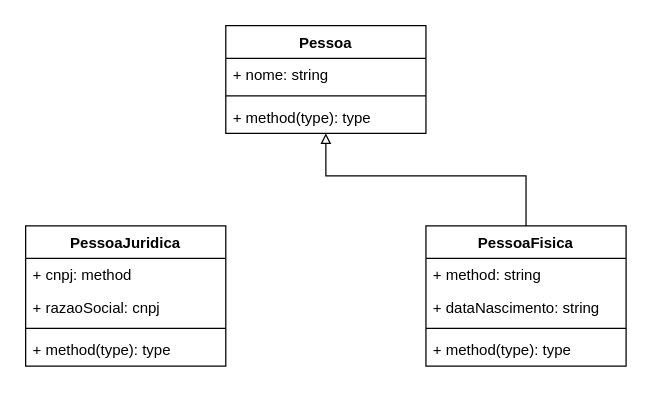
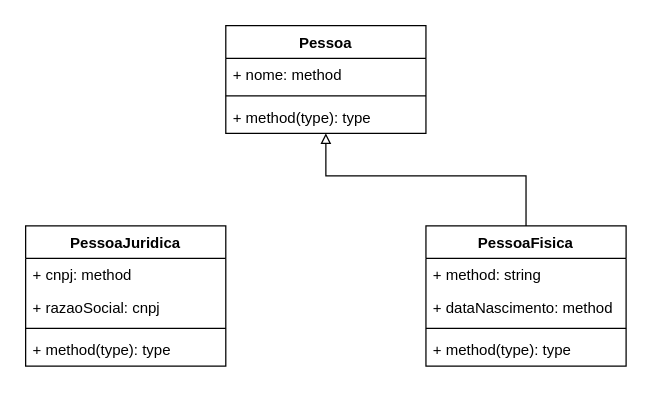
  <mxCell id="0" />
  <mxCell id="1" parent="0" />
  <mxCell id="2" value="Pessoa" style="swimlane;fontStyle=1;align=center;verticalAlign=top;childLayout=stackLayout;horizontal=1;startSize=26;horizontalStack=0;resizeParent=1;resizeParentMax=0;resizeLast=0;collapsible=1;marginBottom=0;" vertex="1" parent="1"><mxGeometry x="180" y="20" width="160" height="86" as="geometry" /></mxCell>
- <mxCell id="3" value="+ nome: string" style="text;strokeColor=none;fillColor=none;align=left;verticalAlign=top;spacingLeft=4;spacingRight=4;overflow=hidden;rotatable=0;points=[[0,0.5],[1,0.5]];portConstraint=eastwest;" vertex="1" parent="2"><mxGeometry y="26" width="160" height="26" as="geometry" /></mxCell>
+ <mxCell id="3" value="+ nome: method" style="text;strokeColor=none;fillColor=none;align=left;verticalAlign=top;spacingLeft=4;spacingRight=4;overflow=hidden;rotatable=0;points=[[0,0.5],[1,0.5]];portConstraint=eastwest;" vertex="1" parent="2"><mxGeometry y="26" width="160" height="26" as="geometry" /></mxCell>
  <mxCell id="4" value="" style="line;strokeWidth=1;fillColor=none;align=left;verticalAlign=middle;spacingTop=-1;spacingLeft=3;spacingRight=3;rotatable=0;labelPosition=right;points=[];portConstraint=eastwest;" vertex="1" parent="2"><mxGeometry y="52" width="160" height="8" as="geometry" /></mxCell>
  <mxCell id="5" value="+ method(type): type" style="text;strokeColor=none;fillColor=none;align=left;verticalAlign=top;spacingLeft=4;spacingRight=4;overflow=hidden;rotatable=0;points=[[0,0.5],[1,0.5]];portConstraint=eastwest;" vertex="1" parent="2"><mxGeometry y="60" width="160" height="26" as="geometry" /></mxCell>
  <mxCell id="6" value="PessoaFisica" style="swimlane;fontStyle=1;align=center;verticalAlign=top;childLayout=stackLayout;horizontal=1;startSize=26;horizontalStack=0;resizeParent=1;resizeParentMax=0;resizeLast=0;collapsible=1;marginBottom=0;" vertex="1" parent="1"><mxGeometry x="340" y="180" width="160" height="112" as="geometry" /></mxCell>
  <mxCell id="7" value="+ method: string" style="text;strokeColor=none;fillColor=none;align=left;verticalAlign=top;spacingLeft=4;spacingRight=4;overflow=hidden;rotatable=0;points=[[0,0.5],[1,0.5]];portConstraint=eastwest;" vertex="1" parent="6"><mxGeometry y="26" width="160" height="26" as="geometry" /></mxCell>
- <mxCell id="8" value="+ dataNascimento: string" style="text;strokeColor=none;fillColor=none;align=left;verticalAlign=top;spacingLeft=4;spacingRight=4;overflow=hidden;rotatable=0;points=[[0,0.5],[1,0.5]];portConstraint=eastwest;" vertex="1" parent="6"><mxGeometry y="52" width="160" height="26" as="geometry" /></mxCell>
+ <mxCell id="8" value="+ dataNascimento: method" style="text;strokeColor=none;fillColor=none;align=left;verticalAlign=top;spacingLeft=4;spacingRight=4;overflow=hidden;rotatable=0;points=[[0,0.5],[1,0.5]];portConstraint=eastwest;" vertex="1" parent="6"><mxGeometry y="52" width="160" height="26" as="geometry" /></mxCell>
  <mxCell id="9" value="" style="line;strokeWidth=1;fillColor=none;align=left;verticalAlign=middle;spacingTop=-1;spacingLeft=3;spacingRight=3;rotatable=0;labelPosition=right;points=[];portConstraint=eastwest;" vertex="1" parent="6"><mxGeometry y="78" width="160" height="8" as="geometry" /></mxCell>
  <mxCell id="10" value="+ method(type): type" style="text;strokeColor=none;fillColor=none;align=left;verticalAlign=top;spacingLeft=4;spacingRight=4;overflow=hidden;rotatable=0;points=[[0,0.5],[1,0.5]];portConstraint=eastwest;" vertex="1" parent="6"><mxGeometry y="86" width="160" height="26" as="geometry" /></mxCell>
  <mxCell id="11" value="PessoaJuridica&#10;" style="swimlane;fontStyle=1;align=center;verticalAlign=top;childLayout=stackLayout;horizontal=1;startSize=26;horizontalStack=0;resizeParent=1;resizeParentMax=0;resizeLast=0;collapsible=1;marginBottom=0;" vertex="1" parent="1"><mxGeometry x="20" y="180" width="160" height="112" as="geometry" /></mxCell>
  <mxCell id="12" value="+ cnpj: method" style="text;strokeColor=none;fillColor=none;align=left;verticalAlign=top;spacingLeft=4;spacingRight=4;overflow=hidden;rotatable=0;points=[[0,0.5],[1,0.5]];portConstraint=eastwest;" vertex="1" parent="11"><mxGeometry y="26" width="160" height="26" as="geometry" /></mxCell>
  <mxCell id="13" value="+ razaoSocial: cnpj" style="text;strokeColor=none;fillColor=none;align=left;verticalAlign=top;spacingLeft=4;spacingRight=4;overflow=hidden;rotatable=0;points=[[0,0.5],[1,0.5]];portConstraint=eastwest;" vertex="1" parent="11"><mxGeometry y="52" width="160" height="26" as="geometry" /></mxCell>
  <mxCell id="14" value="" style="line;strokeWidth=1;fillColor=none;align=left;verticalAlign=middle;spacingTop=-1;spacingLeft=3;spacingRight=3;rotatable=0;labelPosition=right;points=[];portConstraint=eastwest;" vertex="1" parent="11"><mxGeometry y="78" width="160" height="8" as="geometry" /></mxCell>
  <mxCell id="15" value="+ method(type): type" style="text;strokeColor=none;fillColor=none;align=left;verticalAlign=top;spacingLeft=4;spacingRight=4;overflow=hidden;rotatable=0;points=[[0,0.5],[1,0.5]];portConstraint=eastwest;" vertex="1" parent="11"><mxGeometry y="86" width="160" height="26" as="geometry" /></mxCell>
  <mxCell id="16" value="" style="endArrow=block;endFill=0;html=1;edgeStyle=orthogonalEdgeStyle;align=left;verticalAlign=top;rounded=0;exitX=0.5;exitY=0;exitDx=0;exitDy=0;" edge="1" parent="1" source="6" target="5"><mxGeometry x="-1" relative="1" as="geometry"><mxPoint x="440" y="150" as="sourcePoint" /><mxPoint x="270" y="110" as="targetPoint" /><Array as="points"><mxPoint x="420" y="140" /><mxPoint x="260" y="140" /></Array></mxGeometry></mxCell>
